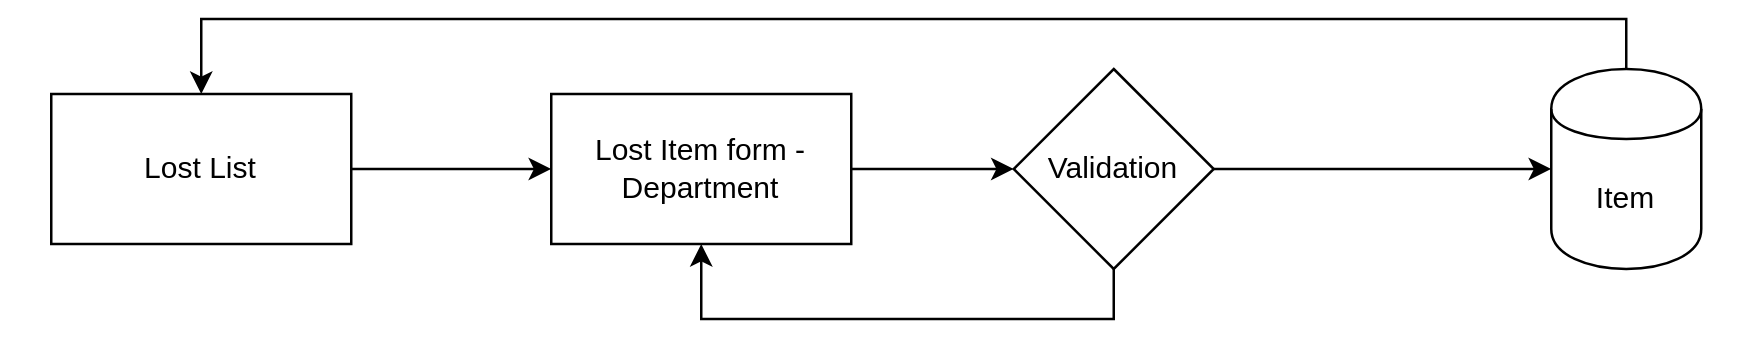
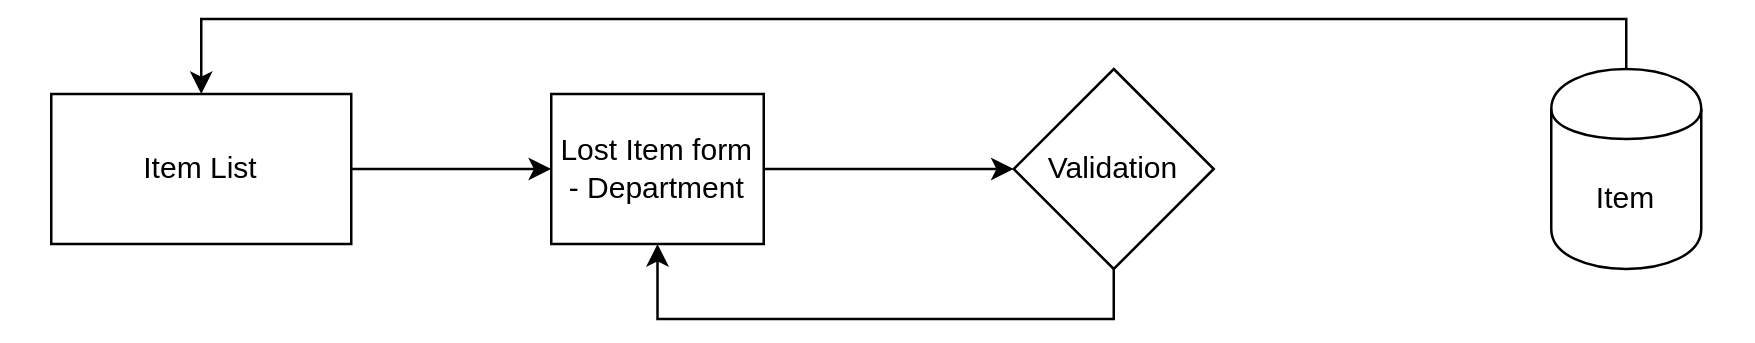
  <mxCell id="0" />
  <mxCell id="1" parent="0" />
  <mxCell id="2" style="edgeStyle=orthogonalEdgeStyle;rounded=0;orthogonalLoop=1;jettySize=auto;html=1;exitX=1;exitY=0.5;exitDx=0;exitDy=0;entryX=0;entryY=0.5;entryDx=0;entryDy=0;" edge="1" parent="1" source="3" target="5"><mxGeometry relative="1" as="geometry" /></mxCell>
- <mxCell id="3" value="Lost List" style="rounded=0;whiteSpace=wrap;html=1;" vertex="1" parent="1"><mxGeometry x="20" y="30" width="120" height="60" as="geometry" /></mxCell>
+ <mxCell id="3" value="Item List" style="rounded=0;whiteSpace=wrap;html=1;" vertex="1" parent="1"><mxGeometry x="20" y="30" width="120" height="60" as="geometry" /></mxCell>
  <mxCell id="4" style="edgeStyle=orthogonalEdgeStyle;rounded=0;orthogonalLoop=1;jettySize=auto;html=1;exitX=1;exitY=0.5;exitDx=0;exitDy=0;entryX=0;entryY=0.5;entryDx=0;entryDy=0;" edge="1" parent="1" source="5" target="8"><mxGeometry relative="1" as="geometry" /></mxCell>
- <mxCell id="5" value="Lost&amp;nbsp;Item form - Department" style="rounded=0;whiteSpace=wrap;html=1;" vertex="1" parent="1"><mxGeometry x="220" y="30" width="120" height="60" as="geometry" /></mxCell>
- <mxCell id="6" style="edgeStyle=orthogonalEdgeStyle;rounded=0;orthogonalLoop=1;jettySize=auto;html=1;exitX=1;exitY=0.5;exitDx=0;exitDy=0;entryX=0;entryY=0.5;entryDx=0;entryDy=0;" edge="1" parent="1" source="8" target="10"><mxGeometry relative="1" as="geometry" /></mxCell>
+ <mxCell id="5" value="Lost&amp;nbsp;Item form - Department" style="rounded=0;whiteSpace=wrap;html=1;" vertex="1" parent="1"><mxGeometry x="220" y="30" width="85" height="60" as="geometry" /></mxCell>
  <mxCell id="7" style="edgeStyle=orthogonalEdgeStyle;rounded=0;orthogonalLoop=1;jettySize=auto;html=1;exitX=0.5;exitY=1;exitDx=0;exitDy=0;entryX=0.5;entryY=1;entryDx=0;entryDy=0;" edge="1" parent="1" source="8" target="5"><mxGeometry relative="1" as="geometry" /></mxCell>
  <mxCell id="8" value="Validation" style="rhombus;whiteSpace=wrap;html=1;" vertex="1" parent="1"><mxGeometry x="405" y="20" width="80" height="80" as="geometry" /></mxCell>
  <mxCell id="9" style="edgeStyle=orthogonalEdgeStyle;rounded=0;orthogonalLoop=1;jettySize=auto;html=1;exitX=0.5;exitY=0;exitDx=0;exitDy=0;entryX=0.5;entryY=0;entryDx=0;entryDy=0;" edge="1" parent="1" source="10" target="3"><mxGeometry relative="1" as="geometry" /></mxCell>
  <mxCell id="10" value="Item" style="shape=cylinder;whiteSpace=wrap;html=1;boundedLbl=1;backgroundOutline=1;" vertex="1" parent="1"><mxGeometry x="620" y="20" width="60" height="80" as="geometry" /></mxCell>
